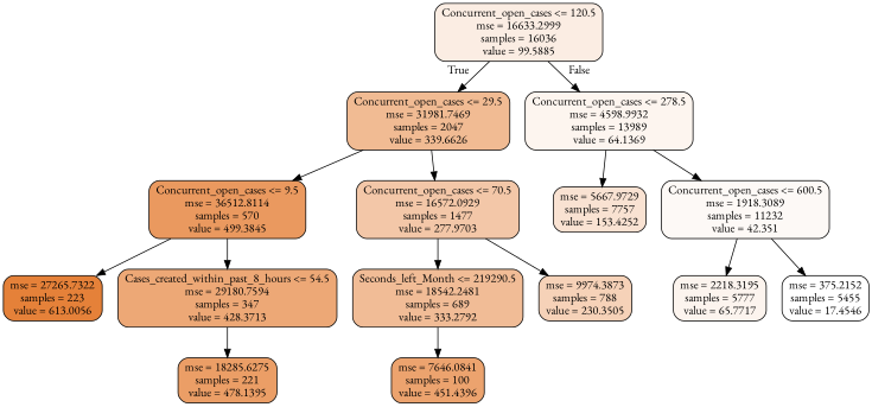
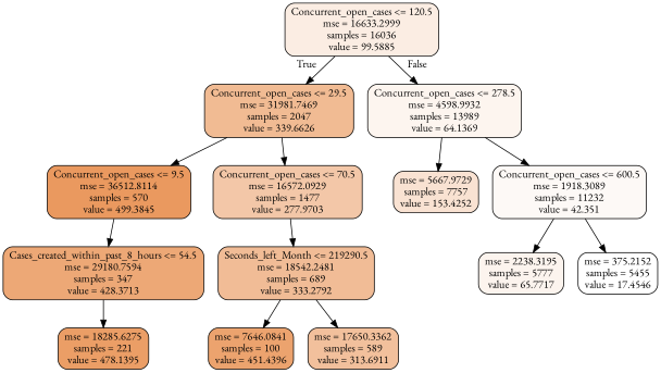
  digraph {
    fontname="EB Garamond"
    node [color=black fontname="EB Garamond" shape=box style="filled, rounded"]
    edge [fontname="EB Garamond"]
    n1 [fillcolor="#e5813923" label="Concurrent_open_cases <= 120.5\nmse = 16633.2999\nsamples = 16036\nvalue = 99.5885"]
    n2 [fillcolor="#e581398a" label="Concurrent_open_cases <= 29.5\nmse = 31981.7469\nsamples = 2047\nvalue = 339.6626"]
    n3 [fillcolor="#e5813914" label="Concurrent_open_cases <= 278.5\nmse = 4598.9932\nsamples = 13989\nvalue = 64.1369"]
    n4 [fillcolor="#e58139ce" label="Concurrent_open_cases <= 9.5\nmse = 36512.8114\nsamples = 570\nvalue = 499.3845"]
    n5 [fillcolor="#e5813970" label="Concurrent_open_cases <= 70.5\nmse = 16572.0929\nsamples = 1477\nvalue = 277.9703"]
    n6 [fillcolor="#e581393a" label="mse = 5667.9729\nsamples = 7757\nvalue = 153.4252"]
    n7 [fillcolor="#e581390b" label="Concurrent_open_cases <= 600.5\nmse = 1918.3089\nsamples = 11232\nvalue = 42.351"]
-   n8 [fillcolor="#e58139ff" label="mse = 27265.7322\nsamples = 223\nvalue = 613.0056"]
    n9 [fillcolor="#e58139b0" label="Cases_created_within_past_8_hours <= 54.5\nmse = 29180.7594\nsamples = 347\nvalue = 428.3713"]
    n10 [fillcolor="#e5813987" label="Seconds_left_Month <= 219290.5\nmse = 18542.2481\nsamples = 689\nvalue = 333.2792"]
-   n11 [fillcolor="#e581395b" label="mse = 9974.3873\nsamples = 788\nvalue = 230.3505"]
    n12 [fillcolor="#e58139c5" label="mse = 18285.6275\nsamples = 221\nvalue = 478.1395"]
    n13 [fillcolor="#e58139ba" label="mse = 7646.0841\nsamples = 100\nvalue = 451.4396"]
-   n15 [fillcolor="#e5813915" label="mse = 2218.3195\nsamples = 5777\nvalue = 65.7717"]
+   n14 [fillcolor="#e581397f" label="mse = 17650.3362\nsamples = 589\nvalue = 313.6911"]
+   n15 [fillcolor="#e5813915" label="mse = 2238.3195\nsamples = 5777\nvalue = 65.7717"]
    n16 [fillcolor="#e5813900" label="mse = 375.2152\nsamples = 5455\nvalue = 17.4546"]
    n1 -> n2 [headlabel=True labelangle=45 labeldistance=2.5]
    n1 -> n3 [headlabel=False labelangle=-45 labeldistance=2.5]
    n2 -> n4
    n2 -> n5
    n3 -> n6
    n3 -> n7
-   n4 -> n8
    n4 -> n9
    n5 -> n10
-   n5 -> n11
    n7 -> n15
    n7 -> n16
    n9 -> n12
    n10 -> n13
+   n10 -> n14
  }
